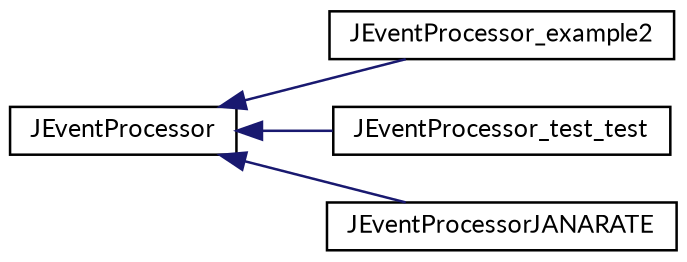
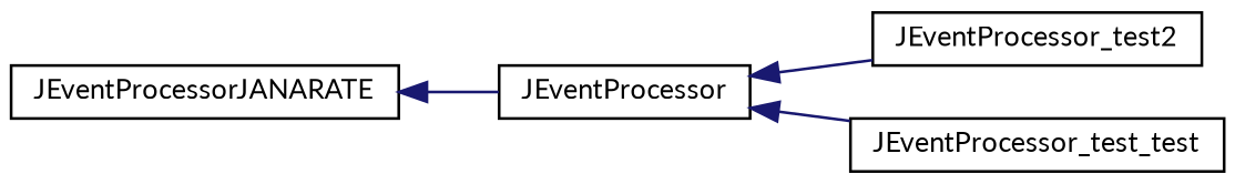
  digraph {
    fontname=Lato
    rankdir=LR
    node [color=black fillcolor=white fontname=Lato fontsize=10 shape=record style=filled]
    edge [color=midnightblue dir=back fontname=Lato fontsize=10 labelfontname=Helvetica labelfontsize=10 style=solid]
    n1 [height=0.2 label=JEventProcessor width=0.4]
-   n2 [height=0.2 label=JEventProcessor_example2 width=0.4]
+   n2 [height=0.2 label=JEventProcessor_test2 width=0.4]
    n3 [height=0.2 label=JEventProcessor_test_test width=0.4]
    n4 [height=0.2 label=JEventProcessorJANARATE width=0.4]
    n1 -> n2
    n1 -> n3
-   n1 -> n4
+   n4 -> n1
  }
